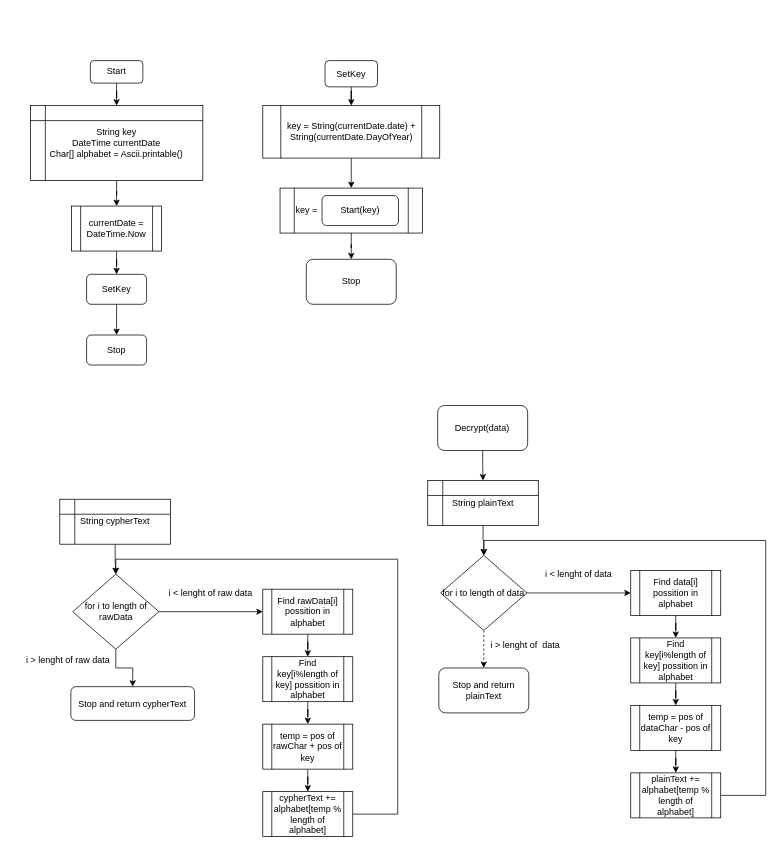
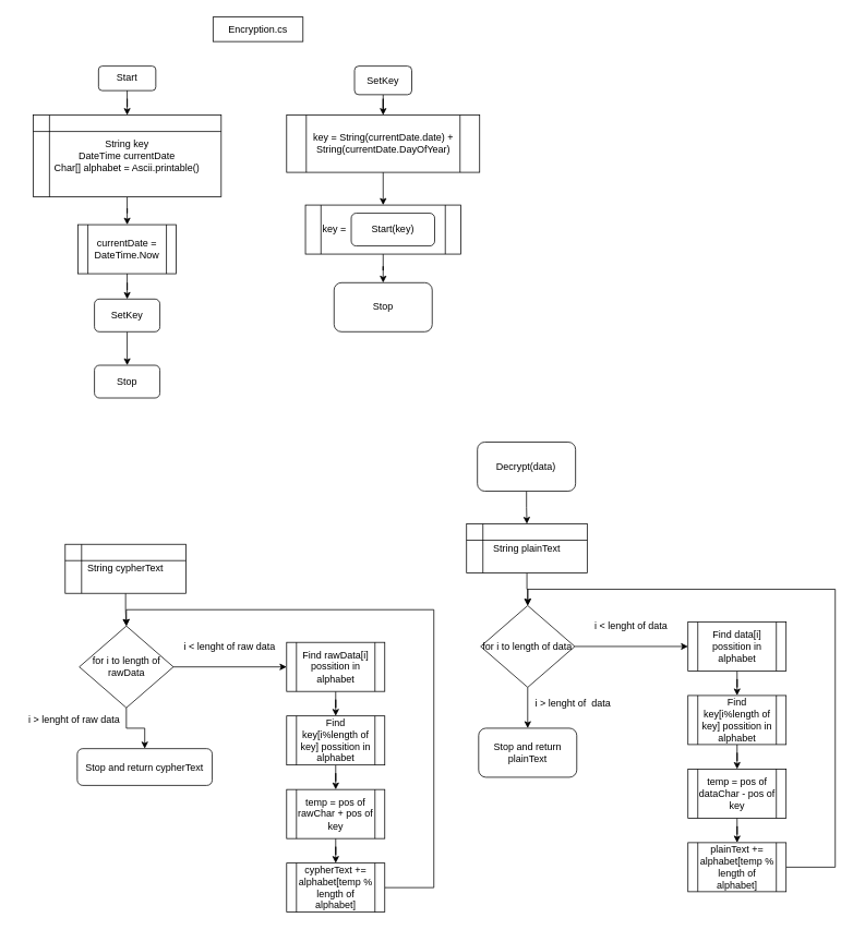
  <mxCell id="0" />
  <mxCell id="1" parent="0" />
  <mxCell id="2" style="edgeStyle=orthogonalEdgeStyle;rounded=0;orthogonalLoop=1;jettySize=auto;html=1;" edge="1" parent="1" source="3" target="19"><mxGeometry relative="1" as="geometry" /></mxCell>
  <mxCell id="3" value="key =" style="shape=process;whiteSpace=wrap;html=1;backgroundOutline=1;align=left;" vertex="1" parent="1"><mxGeometry x="373" y="250" width="190" height="60" as="geometry" /></mxCell>
+ <mxCell id="4" value="Encryption.cs" style="rounded=0;whiteSpace=wrap;html=1;" vertex="1" parent="1"><mxGeometry x="260" y="20" width="110" height="30" as="geometry" /></mxCell>
  <mxCell id="5" style="edgeStyle=orthogonalEdgeStyle;rounded=0;orthogonalLoop=1;jettySize=auto;html=1;entryX=0.5;entryY=0;entryDx=0;entryDy=0;" edge="1" parent="1" source="6" target="8"><mxGeometry relative="1" as="geometry" /></mxCell>
  <mxCell id="6" value="Start" style="rounded=1;whiteSpace=wrap;html=1;" vertex="1" parent="1"><mxGeometry x="120" y="80" width="70" height="30" as="geometry" /></mxCell>
  <mxCell id="7" style="edgeStyle=orthogonalEdgeStyle;rounded=0;orthogonalLoop=1;jettySize=auto;html=1;entryX=0.5;entryY=0;entryDx=0;entryDy=0;" edge="1" parent="1" source="8" target="12"><mxGeometry relative="1" as="geometry" /></mxCell>
  <mxCell id="8" value="String key&lt;br&gt;DateTime currentDate&lt;br&gt;Char[] alphabet = Ascii.printable()" style="shape=internalStorage;whiteSpace=wrap;html=1;backgroundOutline=1;" vertex="1" parent="1"><mxGeometry x="40" y="140" width="230" height="100" as="geometry" /></mxCell>
  <mxCell id="9" style="edgeStyle=orthogonalEdgeStyle;rounded=0;orthogonalLoop=1;jettySize=auto;html=1;entryX=0.5;entryY=0;entryDx=0;entryDy=0;" edge="1" parent="1" source="10" target="13"><mxGeometry relative="1" as="geometry" /></mxCell>
  <mxCell id="10" value="SetKey" style="rounded=1;whiteSpace=wrap;html=1;" vertex="1" parent="1"><mxGeometry x="115" y="365" width="80" height="40" as="geometry" /></mxCell>
  <mxCell id="11" style="edgeStyle=orthogonalEdgeStyle;rounded=0;orthogonalLoop=1;jettySize=auto;html=1;entryX=0.5;entryY=0;entryDx=0;entryDy=0;" edge="1" parent="1" source="12" target="10"><mxGeometry relative="1" as="geometry" /></mxCell>
  <mxCell id="12" value="currentDate = DateTime.Now" style="shape=process;whiteSpace=wrap;html=1;backgroundOutline=1;" vertex="1" parent="1"><mxGeometry x="95" y="274" width="120" height="60" as="geometry" /></mxCell>
  <mxCell id="13" value="Stop" style="rounded=1;whiteSpace=wrap;html=1;" vertex="1" parent="1"><mxGeometry x="115" y="446" width="80" height="40" as="geometry" /></mxCell>
  <mxCell id="14" style="edgeStyle=orthogonalEdgeStyle;rounded=0;orthogonalLoop=1;jettySize=auto;html=1;entryX=0.5;entryY=0;entryDx=0;entryDy=0;" edge="1" parent="1" source="15" target="17"><mxGeometry relative="1" as="geometry" /></mxCell>
  <mxCell id="15" value="SetKey" style="rounded=1;whiteSpace=wrap;html=1;" vertex="1" parent="1"><mxGeometry x="433" y="80" width="70" height="35" as="geometry" /></mxCell>
  <mxCell id="16" style="edgeStyle=orthogonalEdgeStyle;rounded=0;orthogonalLoop=1;jettySize=auto;html=1;entryX=0.5;entryY=0;entryDx=0;entryDy=0;" edge="1" parent="1" source="17" target="3"><mxGeometry relative="1" as="geometry" /></mxCell>
  <mxCell id="17" value="key = String(currentDate.date) + String(currentDate.DayOfYear)" style="shape=process;whiteSpace=wrap;html=1;backgroundOutline=1;" vertex="1" parent="1"><mxGeometry x="350" y="140" width="236" height="70" as="geometry" /></mxCell>
  <mxCell id="18" value="Start(key)" style="rounded=1;whiteSpace=wrap;html=1;" vertex="1" parent="1"><mxGeometry x="429" y="260" width="102" height="40" as="geometry" /></mxCell>
  <mxCell id="19" value="Stop" style="rounded=1;whiteSpace=wrap;html=1;" vertex="1" parent="1"><mxGeometry x="408" y="345" width="120" height="60" as="geometry" /></mxCell>
  <mxCell id="20" style="edgeStyle=orthogonalEdgeStyle;rounded=0;orthogonalLoop=1;jettySize=auto;html=1;" edge="1" parent="1" source="22" target="33"><mxGeometry relative="1" as="geometry" /></mxCell>
  <mxCell id="21" value="" style="edgeStyle=orthogonalEdgeStyle;rounded=0;orthogonalLoop=1;jettySize=auto;html=1;" edge="1" parent="1" source="22" target="24"><mxGeometry relative="1" as="geometry" /></mxCell>
  <mxCell id="22" value="for i to length of rawData" style="rhombus;whiteSpace=wrap;html=1;" vertex="1" parent="1"><mxGeometry x="96.5" y="765" width="115" height="100" as="geometry" /></mxCell>
  <mxCell id="23" style="edgeStyle=orthogonalEdgeStyle;rounded=0;orthogonalLoop=1;jettySize=auto;html=1;entryX=0.5;entryY=0;entryDx=0;entryDy=0;" edge="1" parent="1" source="24" target="26"><mxGeometry relative="1" as="geometry" /></mxCell>
  <mxCell id="24" value="Find rawData[i] possition in alphabet" style="shape=process;whiteSpace=wrap;html=1;backgroundOutline=1;" vertex="1" parent="1"><mxGeometry x="350" y="785" width="120" height="60" as="geometry" /></mxCell>
  <mxCell id="25" style="edgeStyle=orthogonalEdgeStyle;rounded=0;orthogonalLoop=1;jettySize=auto;html=1;" edge="1" parent="1" source="26" target="28"><mxGeometry relative="1" as="geometry" /></mxCell>
  <mxCell id="26" value="Find key[i%length of key] possition in alphabet" style="shape=process;whiteSpace=wrap;html=1;backgroundOutline=1;" vertex="1" parent="1"><mxGeometry x="350" y="875" width="120" height="60" as="geometry" /></mxCell>
  <mxCell id="27" value="" style="edgeStyle=orthogonalEdgeStyle;rounded=0;orthogonalLoop=1;jettySize=auto;html=1;" edge="1" parent="1" source="28" target="30"><mxGeometry relative="1" as="geometry" /></mxCell>
  <mxCell id="28" value="temp = pos of rawChar + pos of key" style="shape=process;whiteSpace=wrap;html=1;backgroundOutline=1;" vertex="1" parent="1"><mxGeometry x="350" y="965" width="120" height="60" as="geometry" /></mxCell>
  <mxCell id="29" style="edgeStyle=orthogonalEdgeStyle;rounded=0;orthogonalLoop=1;jettySize=auto;html=1;entryX=0.5;entryY=0;entryDx=0;entryDy=0;" edge="1" parent="1" source="30" target="22"><mxGeometry relative="1" as="geometry"><Array as="points"><mxPoint x="530" y="1085" /><mxPoint x="530" y="745" /><mxPoint x="154" y="745" /></Array></mxGeometry></mxCell>
  <mxCell id="30" value="cypherText += alphabet[temp % length of alphabet]" style="shape=process;whiteSpace=wrap;html=1;backgroundOutline=1;" vertex="1" parent="1"><mxGeometry x="350" y="1055" width="120" height="60" as="geometry" /></mxCell>
  <mxCell id="31" style="edgeStyle=orthogonalEdgeStyle;rounded=0;orthogonalLoop=1;jettySize=auto;html=1;entryX=0.5;entryY=0;entryDx=0;entryDy=0;" edge="1" parent="1" source="32" target="22"><mxGeometry relative="1" as="geometry" /></mxCell>
  <mxCell id="32" value="String cypherText" style="shape=internalStorage;whiteSpace=wrap;html=1;backgroundOutline=1;" vertex="1" parent="1"><mxGeometry x="79.25" y="665" width="147.5" height="60" as="geometry" /></mxCell>
  <mxCell id="33" value="Stop and return cypherText" style="rounded=1;whiteSpace=wrap;html=1;" vertex="1" parent="1"><mxGeometry x="94" y="915" width="165" height="45" as="geometry" /></mxCell>
  <mxCell id="34" value="i &amp;gt; lenght of raw data" style="text;html=1;align=center;verticalAlign=middle;resizable=0;points=[];autosize=1;strokeColor=none;fillColor=none;" vertex="1" parent="1"><mxGeometry x="20" y="865" width="140" height="30" as="geometry" /></mxCell>
  <mxCell id="35" value="i &amp;lt; lenght of raw data" style="text;html=1;align=center;verticalAlign=middle;resizable=0;points=[];autosize=1;strokeColor=none;fillColor=none;" vertex="1" parent="1"><mxGeometry x="210" y="775" width="140" height="30" as="geometry" /></mxCell>
  <mxCell id="36" style="edgeStyle=orthogonalEdgeStyle;rounded=0;orthogonalLoop=1;jettySize=auto;html=1;entryX=0.5;entryY=0;entryDx=0;entryDy=0;" edge="1" source="37" target="50" parent="1"><mxGeometry relative="1" as="geometry" /></mxCell>
  <mxCell id="37" value="Decrypt(data)" style="rounded=1;whiteSpace=wrap;html=1;" vertex="1" parent="1"><mxGeometry x="583.25" y="540" width="120" height="60" as="geometry" /></mxCell>
- <mxCell id="38" style="edgeStyle=orthogonalEdgeStyle;rounded=0;orthogonalLoop=1;jettySize=auto;html=1;dashed=1;" edge="1" source="40" target="51" parent="1"><mxGeometry relative="1" as="geometry" /></mxCell>
+ <mxCell id="38" style="edgeStyle=orthogonalEdgeStyle;rounded=0;orthogonalLoop=1;jettySize=auto;html=1;" edge="1" source="40" target="51" parent="1"><mxGeometry relative="1" as="geometry" /></mxCell>
  <mxCell id="39" value="" style="edgeStyle=orthogonalEdgeStyle;rounded=0;orthogonalLoop=1;jettySize=auto;html=1;" edge="1" source="40" target="42" parent="1"><mxGeometry relative="1" as="geometry" /></mxCell>
  <mxCell id="40" value="for i to length of data" style="rhombus;whiteSpace=wrap;html=1;" vertex="1" parent="1"><mxGeometry x="587.25" y="740" width="115" height="100" as="geometry" /></mxCell>
  <mxCell id="41" style="edgeStyle=orthogonalEdgeStyle;rounded=0;orthogonalLoop=1;jettySize=auto;html=1;entryX=0.5;entryY=0;entryDx=0;entryDy=0;" edge="1" source="42" target="44" parent="1"><mxGeometry relative="1" as="geometry" /></mxCell>
  <mxCell id="42" value="Find data[i] possition in alphabet" style="shape=process;whiteSpace=wrap;html=1;backgroundOutline=1;" vertex="1" parent="1"><mxGeometry x="840.75" y="760" width="120" height="60" as="geometry" /></mxCell>
  <mxCell id="43" style="edgeStyle=orthogonalEdgeStyle;rounded=0;orthogonalLoop=1;jettySize=auto;html=1;" edge="1" source="44" target="46" parent="1"><mxGeometry relative="1" as="geometry" /></mxCell>
  <mxCell id="44" value="Find key[i%length of key] possition in alphabet" style="shape=process;whiteSpace=wrap;html=1;backgroundOutline=1;" vertex="1" parent="1"><mxGeometry x="840.75" y="850" width="120" height="60" as="geometry" /></mxCell>
  <mxCell id="45" value="" style="edgeStyle=orthogonalEdgeStyle;rounded=0;orthogonalLoop=1;jettySize=auto;html=1;" edge="1" source="46" target="48" parent="1"><mxGeometry relative="1" as="geometry" /></mxCell>
  <mxCell id="46" value="temp = pos of dataChar - pos of key" style="shape=process;whiteSpace=wrap;html=1;backgroundOutline=1;" vertex="1" parent="1"><mxGeometry x="840.75" y="940" width="120" height="60" as="geometry" /></mxCell>
  <mxCell id="47" style="edgeStyle=orthogonalEdgeStyle;rounded=0;orthogonalLoop=1;jettySize=auto;html=1;entryX=0.5;entryY=0;entryDx=0;entryDy=0;" edge="1" source="48" target="40" parent="1"><mxGeometry relative="1" as="geometry"><Array as="points"><mxPoint x="1020.75" y="1060" /><mxPoint x="1020.75" y="720" /><mxPoint x="644.75" y="720" /></Array></mxGeometry></mxCell>
  <mxCell id="48" value="plainText += alphabet[temp % length of alphabet]" style="shape=process;whiteSpace=wrap;html=1;backgroundOutline=1;" vertex="1" parent="1"><mxGeometry x="840.75" y="1030" width="120" height="60" as="geometry" /></mxCell>
  <mxCell id="49" style="edgeStyle=orthogonalEdgeStyle;rounded=0;orthogonalLoop=1;jettySize=auto;html=1;entryX=0.5;entryY=0;entryDx=0;entryDy=0;" edge="1" source="50" target="40" parent="1"><mxGeometry relative="1" as="geometry" /></mxCell>
  <mxCell id="50" value="String plainText" style="shape=internalStorage;whiteSpace=wrap;html=1;backgroundOutline=1;" vertex="1" parent="1"><mxGeometry x="570" y="640" width="147.5" height="60" as="geometry" /></mxCell>
  <mxCell id="51" value="Stop and return plainText" style="rounded=1;whiteSpace=wrap;html=1;" vertex="1" parent="1"><mxGeometry x="584.75" y="890" width="120" height="60" as="geometry" /></mxCell>
  <mxCell id="52" value="i &amp;lt; lenght of data" style="text;html=1;align=center;verticalAlign=middle;resizable=0;points=[];autosize=1;strokeColor=none;fillColor=none;" vertex="1" parent="1"><mxGeometry x="715.75" y="750" width="110" height="30" as="geometry" /></mxCell>
  <mxCell id="53" value="i &amp;gt; lenght of&amp;nbsp; data" style="text;html=1;align=center;verticalAlign=middle;resizable=0;points=[];autosize=1;strokeColor=none;fillColor=none;" vertex="1" parent="1"><mxGeometry x="640" y="845" width="120" height="30" as="geometry" /></mxCell>
